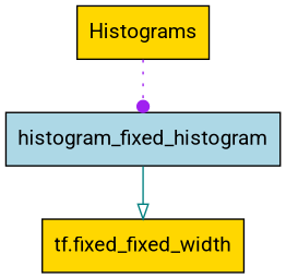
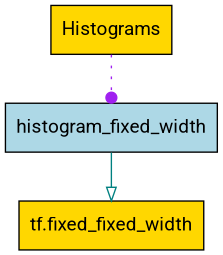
  digraph {
    fontname=Roboto
    rankdir=TB
    node [fillcolor=gold fontname=Roboto shape=box style=filled]
    edge [fontname=Roboto]
-   histogram_fixed_width [fillcolor=lightblue label=histogram_fixed_histogram]
+   histogram_fixed_width [fillcolor=lightblue]
    Histograms
    n3 [label="tf.fixed_fixed_width"]
    histogram_fixed_width -> n3 [arrowhead=onormal color=teal style=solid]
    Histograms -> histogram_fixed_width [arrowhead=dot color=purple style=dotted]
  }
